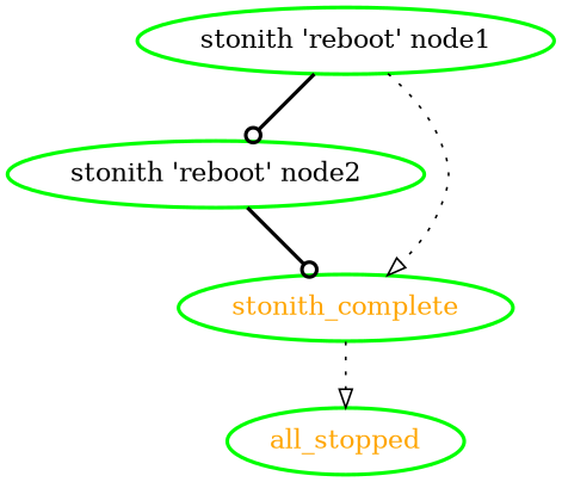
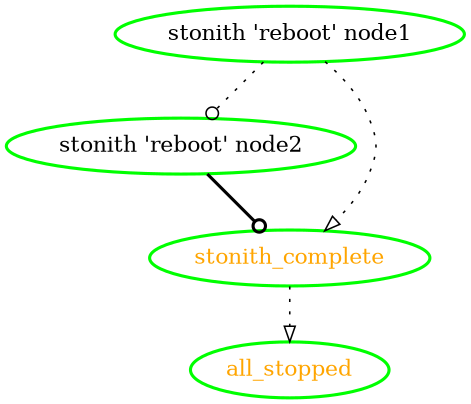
  digraph {
    node [color=green fontcolor=orange style=bold]
    edge [arrowhead=odot style=bold]
    all_stopped
    "stonith 'reboot' node1" [fontcolor=black]
    "stonith 'reboot' node2" [fontcolor=black]
    stonith_complete
-   "stonith 'reboot' node1" -> "stonith 'reboot' node2"
+   "stonith 'reboot' node1" -> "stonith 'reboot' node2" [style=dotted]
    "stonith 'reboot' node1" -> stonith_complete [arrowhead=onormal style=dotted]
    "stonith 'reboot' node2" -> stonith_complete
    stonith_complete -> all_stopped [arrowhead=onormal style=dotted]
  }
